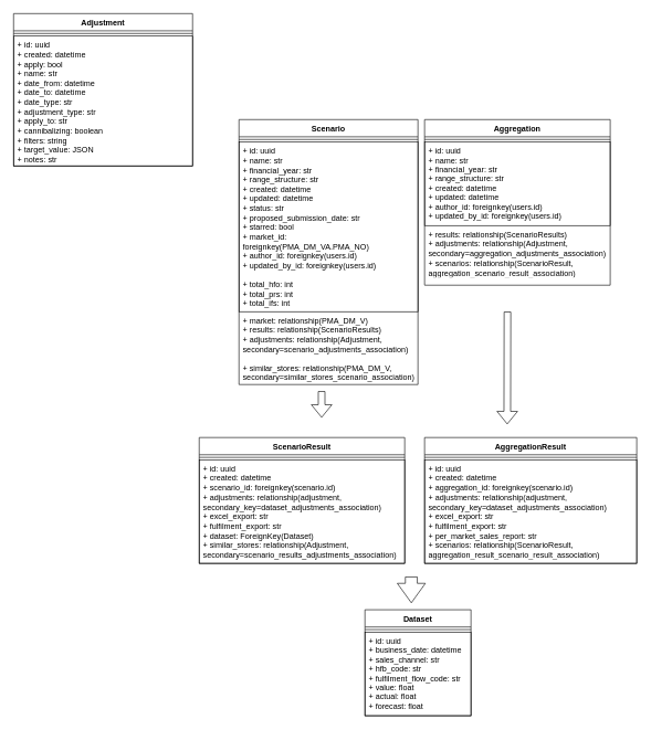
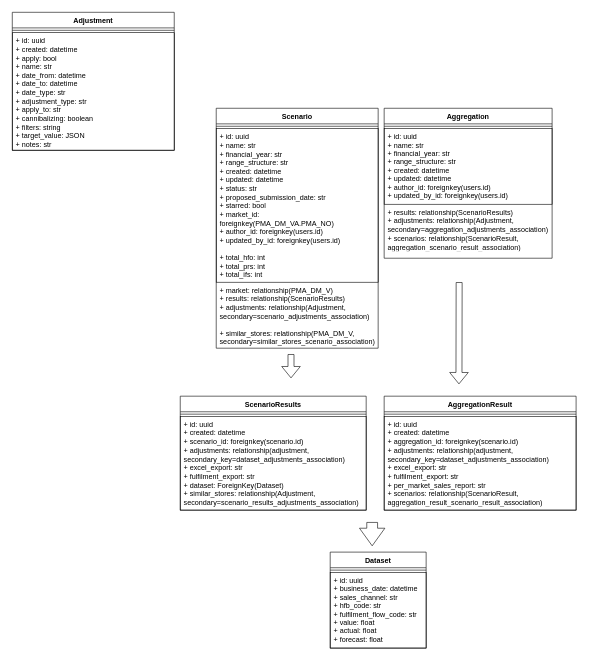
  <mxCell id="0" />
  <mxCell id="1" parent="0" />
- <mxCell id="2" value="ScenarioResult" style="swimlane;fontStyle=1;align=center;verticalAlign=top;childLayout=stackLayout;horizontal=1;startSize=26;horizontalStack=0;resizeParent=1;resizeParentMax=0;resizeLast=0;collapsible=1;marginBottom=0;whiteSpace=wrap;" parent="1" vertex="1"><mxGeometry x="300" y="660" width="310" height="190" as="geometry" /></mxCell>
+ <mxCell id="2" value="ScenarioResults" style="swimlane;fontStyle=1;align=center;verticalAlign=top;childLayout=stackLayout;horizontal=1;startSize=26;horizontalStack=0;resizeParent=1;resizeParentMax=0;resizeLast=0;collapsible=1;marginBottom=0;whiteSpace=wrap;" parent="1" vertex="1"><mxGeometry x="300" y="660" width="310" height="190" as="geometry" /></mxCell>
  <mxCell id="3" value="" style="line;strokeWidth=1;fillColor=none;align=left;verticalAlign=middle;spacingTop=-1;spacingLeft=3;spacingRight=3;rotatable=0;labelPosition=right;points=[];portConstraint=eastwest;" parent="2" vertex="1"><mxGeometry y="26" width="310" height="8" as="geometry" /></mxCell>
  <mxCell id="4" value="+ id: uuid&#10;+ created: datetime&#10;+ scenario_id: foreignkey(scenario.id)&#10;+ adjustments: relationship(adjustment, secondary_key=dataset_adjustments_association)&#10;+ excel_export: str&#10;+ fulfilment_export: str&#10;+ dataset: ForeignKey(Dataset)&#10;+ similar_stores: relationship(Adjustment, secondary=scenario_results_adjustments_association)&#10;" style="text;strokeColor=default;fillColor=none;align=left;verticalAlign=top;spacingLeft=4;spacingRight=4;overflow=hidden;rotatable=0;points=[[0,0.5],[1,0.5]];portConstraint=eastwest;whiteSpace=wrap;" parent="2" vertex="1"><mxGeometry y="34" width="310" height="156" as="geometry" /></mxCell>
  <mxCell id="5" value="Dataset" style="swimlane;fontStyle=1;align=center;verticalAlign=top;childLayout=stackLayout;horizontal=1;startSize=26;horizontalStack=0;resizeParent=1;resizeParentMax=0;resizeLast=0;collapsible=1;marginBottom=0;" parent="1" vertex="1"><mxGeometry x="550" y="920" width="160" height="160" as="geometry" /></mxCell>
  <mxCell id="6" value="" style="line;strokeWidth=1;fillColor=none;align=left;verticalAlign=middle;spacingTop=-1;spacingLeft=3;spacingRight=3;rotatable=0;labelPosition=right;points=[];portConstraint=eastwest;" parent="5" vertex="1"><mxGeometry y="26" width="160" height="8" as="geometry" /></mxCell>
  <mxCell id="7" value="+ id: uuid&#10;+ business_date: datetime&#10;+ sales_channel: str&#10;+ hfb_code: str&#10;+ fulfilment_flow_code: str&#10;+ value: float&#10;+ actual: float&#10;+ forecast: float" style="text;strokeColor=default;fillColor=none;align=left;verticalAlign=top;spacingLeft=4;spacingRight=4;overflow=hidden;rotatable=0;points=[[0,0.5],[1,0.5]];portConstraint=eastwest;" parent="5" vertex="1"><mxGeometry y="34" width="160" height="126" as="geometry" /></mxCell>
  <mxCell id="8" value="Scenario" style="swimlane;fontStyle=1;align=center;verticalAlign=top;childLayout=stackLayout;horizontal=1;startSize=26;horizontalStack=0;resizeParent=1;resizeParentMax=0;resizeLast=0;collapsible=1;marginBottom=0;" parent="1" vertex="1"><mxGeometry x="360" y="180" width="270" height="400" as="geometry" /></mxCell>
  <mxCell id="9" value="" style="line;strokeWidth=1;fillColor=none;align=left;verticalAlign=middle;spacingTop=-1;spacingLeft=3;spacingRight=3;rotatable=0;labelPosition=right;points=[];portConstraint=eastwest;" parent="8" vertex="1"><mxGeometry y="26" width="270" height="8" as="geometry" /></mxCell>
  <mxCell id="10" value="+ id: uuid&#10;+ name: str&#10;+ financial_year: str&#10;+ range_structure: str&#10;+ created: datetime&#10;+ updated: datetime&#10;+ status: str&#10;+ proposed_submission_date: str&#10;+ starred: bool&#10;+ market_id: foreignkey(PMA_DM_VA.PMA_NO)&#10;+ author_id: foreignkey(users.id)&#10;+ updated_by_id: foreignkey(users.id)&#10;&#10;+ total_hfo: int&#10;+ total_prs: int&#10;+ total_ifs: int" style="text;strokeColor=default;fillColor=none;align=left;verticalAlign=top;spacingLeft=4;spacingRight=4;overflow=hidden;rotatable=0;points=[[0,0.5],[1,0.5]];portConstraint=eastwest;whiteSpace=wrap;" parent="8" vertex="1"><mxGeometry y="34" width="270" height="256" as="geometry" /></mxCell>
  <mxCell id="11" value="+ market: relationship(PMA_DM_V)&#10;+ results: relationship(ScenarioResults)&#10;+ adjustments: relationship(Adjustment, secondary=scenario_adjustments_association)&#10;&#10;+ similar_stores: relationship(PMA_DM_V, secondary=similar_stores_scenario_association)" style="text;strokeColor=none;fillColor=none;align=left;verticalAlign=top;spacingLeft=4;spacingRight=4;overflow=hidden;rotatable=0;points=[[0,0.5],[1,0.5]];portConstraint=eastwest;whiteSpace=wrap;" parent="8" vertex="1"><mxGeometry y="290" width="270" height="110" as="geometry" /></mxCell>
  <mxCell id="12" value="Aggregation" style="swimlane;fontStyle=1;align=center;verticalAlign=top;childLayout=stackLayout;horizontal=1;startSize=26;horizontalStack=0;resizeParent=1;resizeParentMax=0;resizeLast=0;collapsible=1;marginBottom=0;" parent="1" vertex="1"><mxGeometry x="640" y="180" width="280" height="250" as="geometry" /></mxCell>
  <mxCell id="13" value="" style="line;strokeWidth=1;fillColor=none;align=left;verticalAlign=middle;spacingTop=-1;spacingLeft=3;spacingRight=3;rotatable=0;labelPosition=right;points=[];portConstraint=eastwest;" parent="12" vertex="1"><mxGeometry y="26" width="280" height="8" as="geometry" /></mxCell>
  <mxCell id="14" value="+ id: uuid&#10;+ name: str&#10;+ financial_year: str&#10;+ range_structure: str&#10;+ created: datetime&#10;+ updated: datetime&#10;+ author_id: foreignkey(users.id)&#10;+ updated_by_id: foreignkey(users.id)" style="text;strokeColor=default;fillColor=none;align=left;verticalAlign=top;spacingLeft=4;spacingRight=4;overflow=hidden;rotatable=0;points=[[0,0.5],[1,0.5]];portConstraint=eastwest;" parent="12" vertex="1"><mxGeometry y="34" width="280" height="126" as="geometry" /></mxCell>
  <mxCell id="15" value="+ results: relationship(ScenarioResults)&#10;+ adjustments: relationship(Adjustment, secondary=aggregation_adjustments_association)&#10;+ scenarios: relationship(ScenarioResult, aggregation_scenario_result_association)" style="text;strokeColor=none;fillColor=none;align=left;verticalAlign=top;spacingLeft=4;spacingRight=4;overflow=hidden;rotatable=0;points=[[0,0.5],[1,0.5]];portConstraint=eastwest;whiteSpace=wrap;" parent="12" vertex="1"><mxGeometry y="160" width="280" height="90" as="geometry" /></mxCell>
  <mxCell id="16" value="AggregationResult" style="swimlane;fontStyle=1;align=center;verticalAlign=top;childLayout=stackLayout;horizontal=1;startSize=26;horizontalStack=0;resizeParent=1;resizeParentMax=0;resizeLast=0;collapsible=1;marginBottom=0;whiteSpace=wrap;" parent="1" vertex="1"><mxGeometry x="640" y="660" width="320" height="190" as="geometry" /></mxCell>
  <mxCell id="17" value="" style="line;strokeWidth=1;fillColor=none;align=left;verticalAlign=middle;spacingTop=-1;spacingLeft=3;spacingRight=3;rotatable=0;labelPosition=right;points=[];portConstraint=eastwest;" parent="16" vertex="1"><mxGeometry y="26" width="320" height="8" as="geometry" /></mxCell>
  <mxCell id="18" value="+ id: uuid&#10;+ created: datetime&#10;+ aggregation_id: foreignkey(scenario.id)&#10;+ adjustments: relationship(adjustment, secondary_key=dataset_adjustments_association)&#10;+ excel_export: str&#10;+ fulfilment_export: str&#10;+ per_market_sales_report: str&#10;+ scenarios: relationship(ScenarioResult, aggregation_result_scenario_result_association)" style="text;strokeColor=default;fillColor=none;align=left;verticalAlign=top;spacingLeft=4;spacingRight=4;overflow=hidden;rotatable=0;points=[[0,0.5],[1,0.5]];portConstraint=eastwest;whiteSpace=wrap;" parent="16" vertex="1"><mxGeometry y="34" width="320" height="156" as="geometry" /></mxCell>
  <mxCell id="19" value="" style="shape=flexArrow;endArrow=classic;html=1;rounded=0;" parent="1" edge="1"><mxGeometry width="50" height="50" relative="1" as="geometry"><mxPoint x="484.67" y="590" as="sourcePoint" /><mxPoint x="484.67" y="630" as="targetPoint" /></mxGeometry></mxCell>
  <mxCell id="20" value="" style="shape=flexArrow;endArrow=classic;html=1;rounded=0;" parent="1" edge="1"><mxGeometry width="50" height="50" relative="1" as="geometry"><mxPoint x="765" y="470" as="sourcePoint" /><mxPoint x="764.67" y="640" as="targetPoint" /></mxGeometry></mxCell>
  <mxCell id="21" value="" style="shape=flexArrow;endArrow=classic;html=1;rounded=0;endWidth=23.333;endSize=9.447;width=18;" parent="1" edge="1"><mxGeometry width="50" height="50" relative="1" as="geometry"><mxPoint x="620" y="870" as="sourcePoint" /><mxPoint x="620" y="910" as="targetPoint" /></mxGeometry></mxCell>
  <mxCell id="22" value="Adjustment" style="swimlane;fontStyle=1;align=center;verticalAlign=top;childLayout=stackLayout;horizontal=1;startSize=26;horizontalStack=0;resizeParent=1;resizeParentMax=0;resizeLast=0;collapsible=1;marginBottom=0;" vertex="1" parent="1"><mxGeometry x="20" y="20" width="270" height="230" as="geometry" /></mxCell>
  <mxCell id="23" value="" style="line;strokeWidth=1;fillColor=none;align=left;verticalAlign=middle;spacingTop=-1;spacingLeft=3;spacingRight=3;rotatable=0;labelPosition=right;points=[];portConstraint=eastwest;" vertex="1" parent="22"><mxGeometry y="26" width="270" height="8" as="geometry" /></mxCell>
  <mxCell id="24" value="+ id: uuid&#10;+ created: datetime&#10;+ apply: bool&#10;+ name: str&#10;+ date_from: datetime&#10;+ date_to: datetime&#10;+ date_type: str&#10;+ adjustment_type: str&#10;+ apply_to: str&#10;+ cannibalizing: boolean&#10;+ filters: string&#10;+ target_value: JSON&#10;+ notes: str" style="text;strokeColor=default;fillColor=none;align=left;verticalAlign=top;spacingLeft=4;spacingRight=4;overflow=hidden;rotatable=0;points=[[0,0.5],[1,0.5]];portConstraint=eastwest;whiteSpace=wrap;" vertex="1" parent="22"><mxGeometry y="34" width="270" height="196" as="geometry" /></mxCell>
